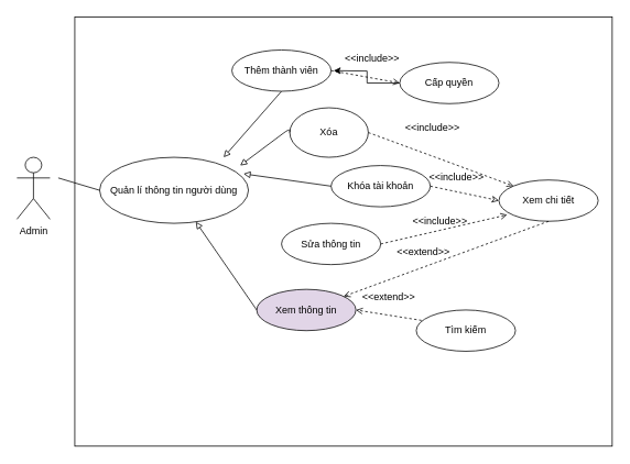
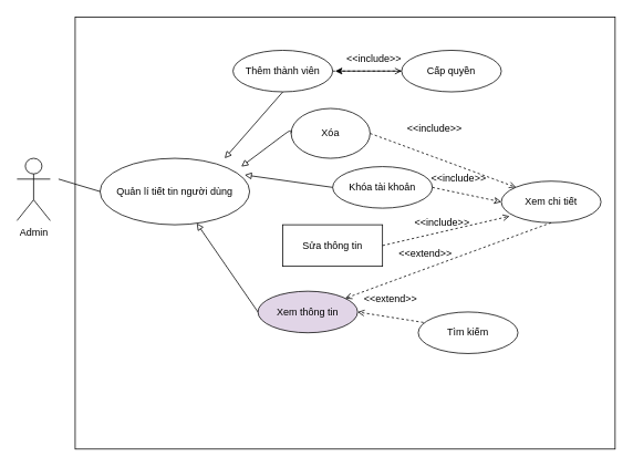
  <mxCell id="0" />
  <mxCell id="1" parent="0" />
  <mxCell id="2" value="Admin" style="shape=umlActor;verticalLabelPosition=bottom;labelBackgroundColor=#ffffff;verticalAlign=top;html=1;outlineConnect=0;" parent="1" vertex="1"><mxGeometry x="20" y="190" width="40" height="75" as="geometry" /></mxCell>
  <mxCell id="3" value="" style="rounded=0;whiteSpace=wrap;html=1;" parent="1" vertex="1"><mxGeometry x="90" y="20" width="650" height="520" as="geometry" /></mxCell>
- <mxCell id="4" value="Quản lí thông tin người dùng" style="ellipse;whiteSpace=wrap;html=1;" parent="1" vertex="1"><mxGeometry x="120" y="190" width="180" height="80" as="geometry" /></mxCell>
+ <mxCell id="4" value="Quản lí tiết tin người dùng" style="ellipse;whiteSpace=wrap;html=1;" parent="1" vertex="1"><mxGeometry x="120" y="190" width="180" height="80" as="geometry" /></mxCell>
  <mxCell id="5" value="Thêm thành viên" style="ellipse;whiteSpace=wrap;html=1;" parent="1" vertex="1"><mxGeometry x="280" y="60" width="120" height="50" as="geometry" /></mxCell>
  <mxCell id="6" value="Xóa" style="ellipse;whiteSpace=wrap;html=1;" parent="1" vertex="1"><mxGeometry x="350" y="130" width="95" height="60" as="geometry" /></mxCell>
  <mxCell id="7" value="Khóa tài khoản" style="ellipse;whiteSpace=wrap;html=1;" parent="1" vertex="1"><mxGeometry x="400" y="200" width="120" height="50" as="geometry" /></mxCell>
- <mxCell id="8" value="Sửa thông tin" style="ellipse;whiteSpace=wrap;html=1;" parent="1" vertex="1"><mxGeometry x="340" y="270" width="120" height="50" as="geometry" /></mxCell>
+ <mxCell id="8" value="Sửa thông tin" style="whiteSpace=wrap;html=1;rounded=0;" parent="1" vertex="1"><mxGeometry x="340" y="270" width="120" height="50" as="geometry" /></mxCell>
  <mxCell id="9" value="" style="edgeStyle=orthogonalEdgeStyle;rounded=0;orthogonalLoop=1;jettySize=auto;html=1;" edge="1" parent="1" source="10"><mxGeometry relative="1" as="geometry"><mxPoint x="403" y="85" as="targetPoint" /></mxGeometry></mxCell>
- <mxCell id="10" value="Cấp quyền" style="ellipse;whiteSpace=wrap;html=1;" parent="1" vertex="1"><mxGeometry x="483" y="75" width="120" height="50" as="geometry" /></mxCell>
+ <mxCell id="10" value="Cấp quyền" style="ellipse;whiteSpace=wrap;html=1;" parent="1" vertex="1"><mxGeometry x="483" y="60" width="120" height="50" as="geometry" /></mxCell>
  <mxCell id="11" value="Xem chi tiết" style="ellipse;whiteSpace=wrap;html=1;" parent="1" vertex="1"><mxGeometry x="603" y="217.5" width="120" height="50" as="geometry" /></mxCell>
  <mxCell id="12" value="Xem thông tin" style="ellipse;whiteSpace=wrap;html=1;fillColor=#e1d5e7;" parent="1" vertex="1"><mxGeometry x="310" y="350" width="120" height="50" as="geometry" /></mxCell>
  <mxCell id="13" value="" style="endArrow=block;html=1;endFill=0;" parent="1" edge="1"><mxGeometry width="50" height="50" relative="1" as="geometry"><mxPoint x="340" y="110" as="sourcePoint" /><mxPoint x="270" y="190" as="targetPoint" /></mxGeometry></mxCell>
  <mxCell id="14" value="" style="endArrow=block;html=1;endFill=0;exitX=0;exitY=0.5;exitDx=0;exitDy=0;" parent="1" source="6" edge="1"><mxGeometry width="50" height="50" relative="1" as="geometry"><mxPoint x="359" y="128" as="sourcePoint" /><mxPoint x="290" y="200" as="targetPoint" /><Array as="points"><mxPoint x="350" y="155" /></Array></mxGeometry></mxCell>
  <mxCell id="15" value="" style="endArrow=block;html=1;endFill=0;exitX=0;exitY=0.5;exitDx=0;exitDy=0;" parent="1" source="7" edge="1"><mxGeometry width="50" height="50" relative="1" as="geometry"><mxPoint x="369" y="138" as="sourcePoint" /><mxPoint x="294" y="210" as="targetPoint" /></mxGeometry></mxCell>
  <mxCell id="16" value="Tìm kiếm" style="ellipse;whiteSpace=wrap;html=1;" parent="1" vertex="1"><mxGeometry x="503" y="375" width="120" height="50" as="geometry" /></mxCell>
  <mxCell id="17" value="" style="endArrow=none;html=1;entryX=0;entryY=0.5;entryDx=0;entryDy=0;" parent="1" target="4" edge="1"><mxGeometry width="50" height="50" relative="1" as="geometry"><mxPoint x="70" y="215" as="sourcePoint" /><mxPoint x="120" y="210" as="targetPoint" /></mxGeometry></mxCell>
  <mxCell id="18" value="" style="endArrow=block;html=1;endFill=0;exitX=0;exitY=0.5;exitDx=0;exitDy=0;" parent="1" source="12" target="4" edge="1"><mxGeometry width="50" height="50" relative="1" as="geometry"><mxPoint x="356.36" y="295.8" as="sourcePoint" /><mxPoint x="306.76" y="254.24" as="targetPoint" /></mxGeometry></mxCell>
  <mxCell id="19" value="" style="endArrow=open;dashed=1;html=1;endFill=0;exitX=1;exitY=0.5;exitDx=0;exitDy=0;entryX=0;entryY=0.5;entryDx=0;entryDy=0;" parent="1" source="5" target="10" edge="1"><mxGeometry width="50" height="50" relative="1" as="geometry"><mxPoint x="420" y="120" as="sourcePoint" /><mxPoint x="470" y="70" as="targetPoint" /></mxGeometry></mxCell>
  <mxCell id="20" value="" style="endArrow=open;dashed=1;html=1;endFill=0;exitX=1;exitY=0.5;exitDx=0;exitDy=0;entryX=0;entryY=0;entryDx=0;entryDy=0;" parent="1" source="6" target="11" edge="1"><mxGeometry width="50" height="50" relative="1" as="geometry"><mxPoint x="500" y="190" as="sourcePoint" /><mxPoint x="550" y="140" as="targetPoint" /></mxGeometry></mxCell>
  <mxCell id="21" value="" style="endArrow=classic;dashed=1;html=1;endFill=0;exitX=1;exitY=0.5;exitDx=0;exitDy=0;entryX=0;entryY=0.5;entryDx=0;entryDy=0;" parent="1" source="7" target="11" edge="1"><mxGeometry width="50" height="50" relative="1" as="geometry"><mxPoint x="560" y="320" as="sourcePoint" /><mxPoint x="570" y="220" as="targetPoint" /></mxGeometry></mxCell>
  <mxCell id="22" value="" style="endArrow=open;dashed=1;html=1;endFill=0;exitX=1;exitY=0.5;exitDx=0;exitDy=0;entryX=0.083;entryY=0.844;entryDx=0;entryDy=0;entryPerimeter=0;" parent="1" source="8" target="11" edge="1"><mxGeometry width="50" height="50" relative="1" as="geometry"><mxPoint x="620" y="370" as="sourcePoint" /><mxPoint x="670" y="320" as="targetPoint" /></mxGeometry></mxCell>
  <mxCell id="23" value="" style="endArrow=open;dashed=1;html=1;endFill=0;exitX=0.053;exitY=0.252;exitDx=0;exitDy=0;entryX=1;entryY=0.5;entryDx=0;entryDy=0;exitPerimeter=0;" parent="1" source="16" target="12" edge="1"><mxGeometry width="50" height="50" relative="1" as="geometry"><mxPoint x="470" y="305" as="sourcePoint" /><mxPoint x="589.96" y="242.2" as="targetPoint" /></mxGeometry></mxCell>
  <mxCell id="24" value="&amp;lt;&amp;lt;include&amp;gt;&amp;gt;" style="text;html=1;strokeColor=none;fillColor=none;align=center;verticalAlign=middle;whiteSpace=wrap;rounded=0;" parent="1" vertex="1"><mxGeometry x="430" y="60" width="40" height="20" as="geometry" /></mxCell>
  <mxCell id="25" value="&amp;lt;&amp;lt;include&amp;gt;&amp;gt;" style="text;html=1;strokeColor=none;fillColor=none;align=center;verticalAlign=middle;whiteSpace=wrap;rounded=0;" parent="1" vertex="1"><mxGeometry x="503" y="145" width="40" height="20" as="geometry" /></mxCell>
  <mxCell id="26" value="&amp;lt;&amp;lt;include&amp;gt;&amp;gt;" style="text;html=1;strokeColor=none;fillColor=none;align=center;verticalAlign=middle;whiteSpace=wrap;rounded=0;" parent="1" vertex="1"><mxGeometry x="531.5" y="205" width="40" height="20" as="geometry" /></mxCell>
  <mxCell id="27" value="&amp;lt;&amp;lt;include&amp;gt;&amp;gt;" style="text;html=1;strokeColor=none;fillColor=none;align=center;verticalAlign=middle;whiteSpace=wrap;rounded=0;" parent="1" vertex="1"><mxGeometry x="511.5" y="257.5" width="40" height="20" as="geometry" /></mxCell>
  <mxCell id="28" value="&amp;lt;&amp;lt;extend&amp;gt;&amp;gt;" style="text;html=1;strokeColor=none;fillColor=none;align=center;verticalAlign=middle;whiteSpace=wrap;rounded=0;" parent="1" vertex="1"><mxGeometry x="450" y="350" width="40" height="20" as="geometry" /></mxCell>
  <mxCell id="29" value="" style="endArrow=open;dashed=1;html=1;endFill=0;exitX=0.5;exitY=1;exitDx=0;exitDy=0;" edge="1" parent="1" source="11" target="12"><mxGeometry width="50" height="50" relative="1" as="geometry"><mxPoint x="499.36" y="382.6" as="sourcePoint" /><mxPoint x="440" y="375" as="targetPoint" /></mxGeometry></mxCell>
  <mxCell id="30" value="&amp;lt;&amp;lt;extend&amp;gt;&amp;gt;" style="text;html=1;strokeColor=none;fillColor=none;align=center;verticalAlign=middle;whiteSpace=wrap;rounded=0;" vertex="1" parent="1"><mxGeometry x="466.5" y="295" width="90" height="20" as="geometry" /></mxCell>
